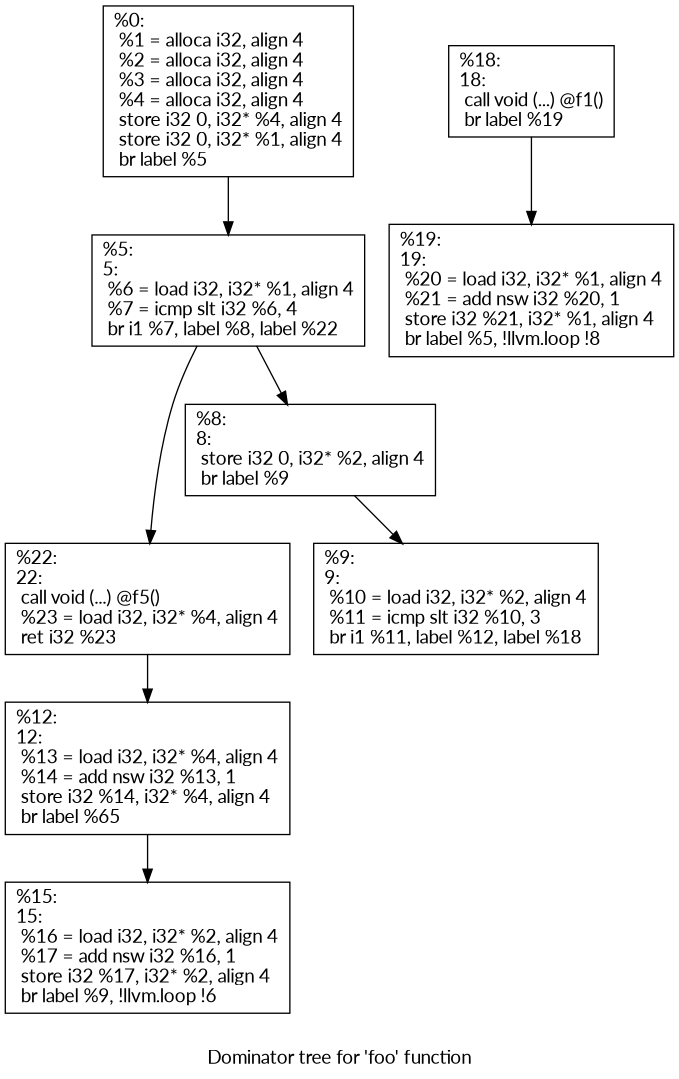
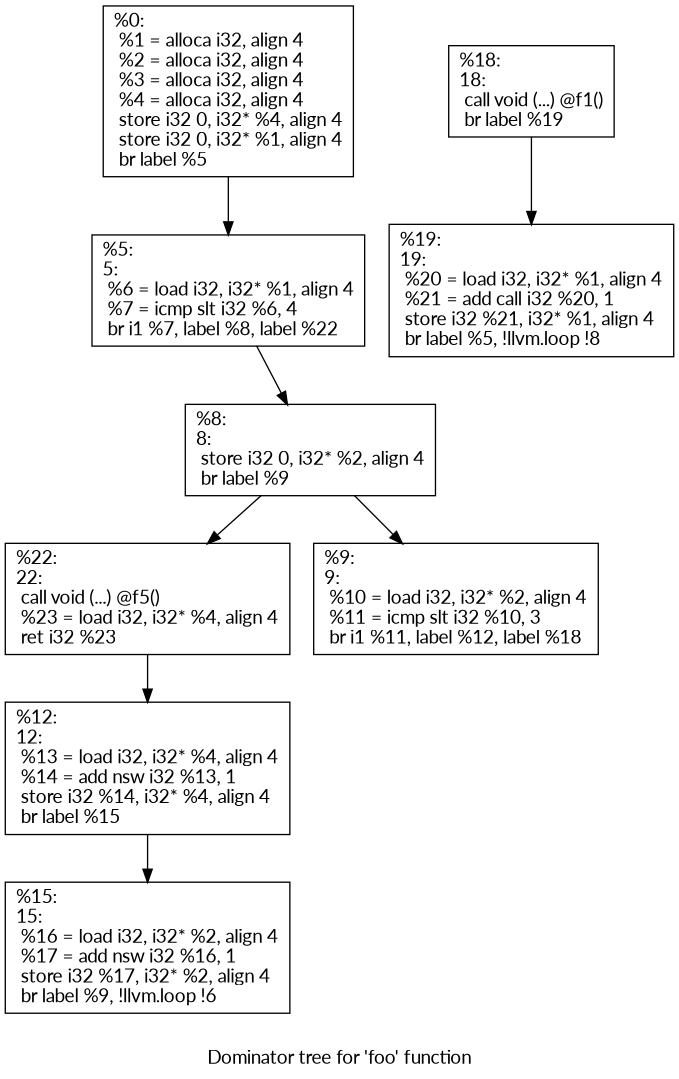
  digraph {
    fontname=Lato
    label="Dominator tree for 'foo' function"
    node [fontname=Lato shape=record]
    edge [fontname=Lato]
    n1 [label="{%0:\l  %1 = alloca i32, align 4\l  %2 = alloca i32, align 4\l  %3 = alloca i32, align 4\l  %4 = alloca i32, align 4\l  store i32 0, i32* %4, align 4\l  store i32 0, i32* %1, align 4\l  br label %5\l}"]
    n2 [label="{%5:\l5:                                                \l  %6 = load i32, i32* %1, align 4\l  %7 = icmp slt i32 %6, 4\l  br i1 %7, label %8, label %22\l}"]
    n3 [label="{%8:\l8:                                                \l  store i32 0, i32* %2, align 4\l  br label %9\l}"]
    n4 [label="{%22:\l22:                                               \l  call void (...) @f5()\l  %23 = load i32, i32* %4, align 4\l  ret i32 %23\l}"]
    n5 [label="{%9:\l9:                                                \l  %10 = load i32, i32* %2, align 4\l  %11 = icmp slt i32 %10, 3\l  br i1 %11, label %12, label %18\l}"]
-   n6 [label="{%12:\l12:                                               \l  %13 = load i32, i32* %4, align 4\l  %14 = add nsw i32 %13, 1\l  store i32 %14, i32* %4, align 4\l  br label %65\l}"]
+   n6 [label="{%12:\l12:                                               \l  %13 = load i32, i32* %4, align 4\l  %14 = add nsw i32 %13, 1\l  store i32 %14, i32* %4, align 4\l  br label %15\l}"]
    n7 [label="{%15:\l15:                                               \l  %16 = load i32, i32* %2, align 4\l  %17 = add nsw i32 %16, 1\l  store i32 %17, i32* %2, align 4\l  br label %9, !llvm.loop !6\l}"]
    n8 [label="{%18:\l18:                                               \l  call void (...) @f1()\l  br label %19\l}"]
-   n9 [label="{%19:\l19:                                               \l  %20 = load i32, i32* %1, align 4\l  %21 = add nsw i32 %20, 1\l  store i32 %21, i32* %1, align 4\l  br label %5, !llvm.loop !8\l}"]
+   n9 [label="{%19:\l19:                                               \l  %20 = load i32, i32* %1, align 4\l  %21 = add call i32 %20, 1\l  store i32 %21, i32* %1, align 4\l  br label %5, !llvm.loop !8\l}"]
    n1 -> n2
    n2 -> n3
-   n2 -> n4
+   n3 -> n4
    n3 -> n5
    n4 -> n6
    n6 -> n7
    n8 -> n9
  }
